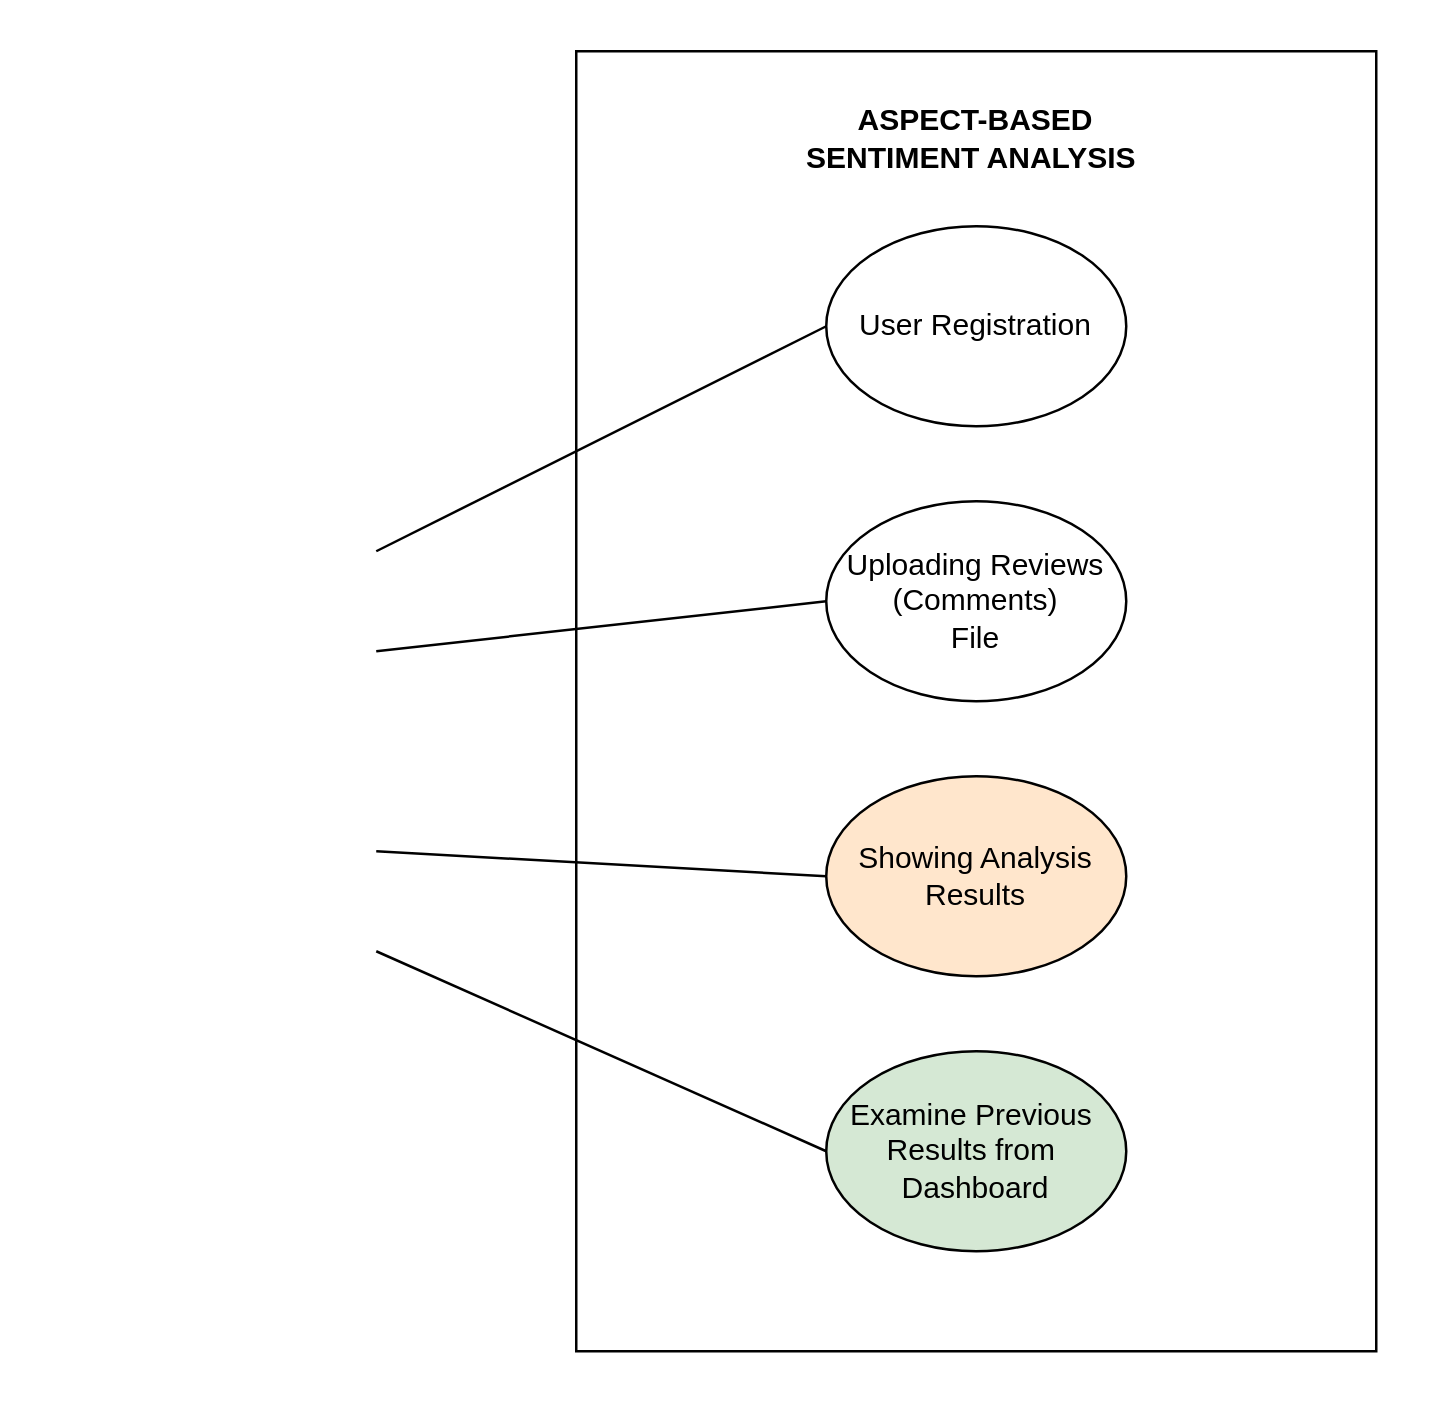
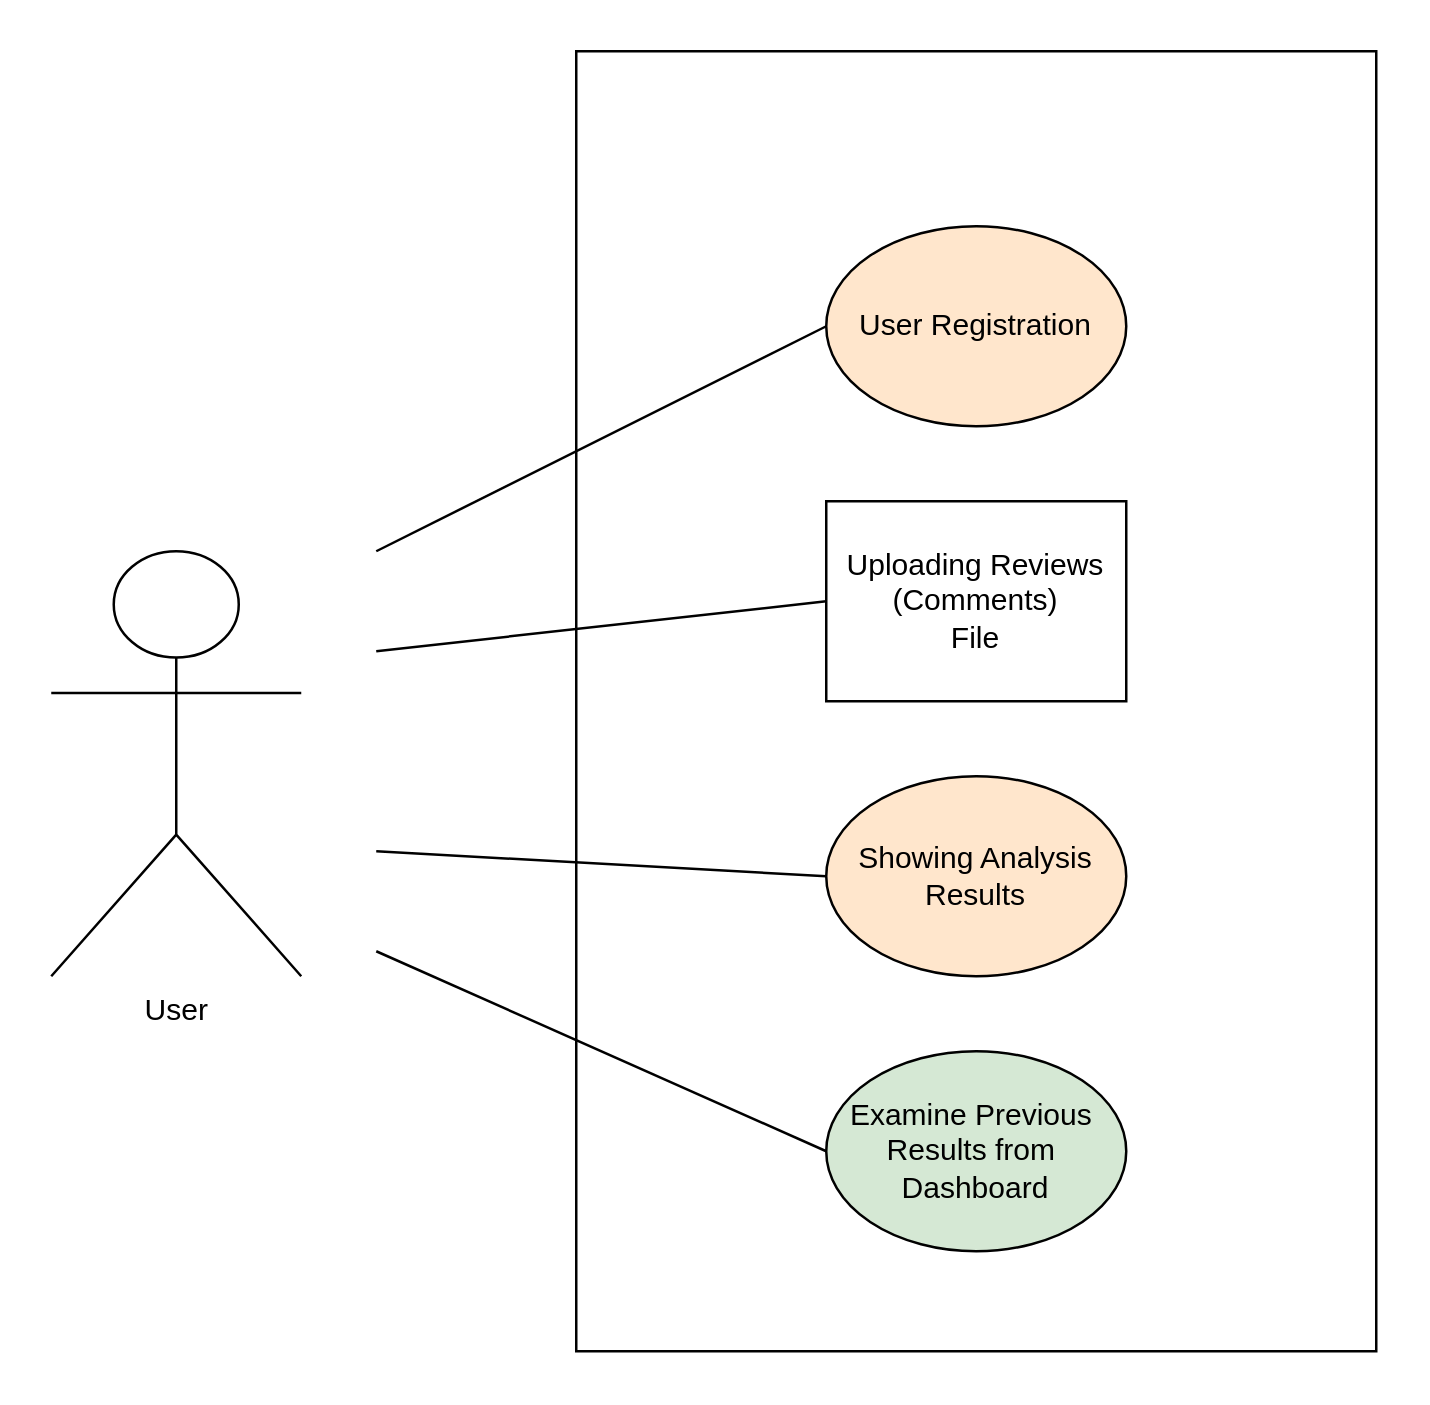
  <mxCell id="0" />
  <mxCell id="1" parent="0" />
  <mxCell id="2" value="" style="rounded=0;whiteSpace=wrap;html=1;direction=south;" parent="1" vertex="1"><mxGeometry x="230" y="20" width="320" height="520" as="geometry" /></mxCell>
- <mxCell id="4" value="User Registration" style="ellipse;whiteSpace=wrap;html=1;" parent="1" vertex="1"><mxGeometry x="330" y="90" width="120" height="80" as="geometry" /></mxCell>
- <mxCell id="5" value="Uploading Reviews (Comments)&lt;br&gt;File" style="ellipse;whiteSpace=wrap;html=1;" parent="1" vertex="1"><mxGeometry x="330" y="200" width="120" height="80" as="geometry" /></mxCell>
+ <mxCell id="3" value="User" style="shape=umlActor;verticalLabelPosition=bottom;verticalAlign=top;html=1;outlineConnect=0;" parent="1" vertex="1"><mxGeometry x="20" y="220" width="100" height="170" as="geometry" /></mxCell>
+ <mxCell id="4" value="User Registration" style="ellipse;whiteSpace=wrap;html=1;fillColor=#ffe6cc;" parent="1" vertex="1"><mxGeometry x="330" y="90" width="120" height="80" as="geometry" /></mxCell>
+ <mxCell id="5" value="Uploading Reviews (Comments)&lt;br&gt;File" style="whiteSpace=wrap;html=1;rounded=0;" parent="1" vertex="1"><mxGeometry x="330" y="200" width="120" height="80" as="geometry" /></mxCell>
  <mxCell id="6" value="Showing Analysis&lt;br&gt;Results" style="ellipse;whiteSpace=wrap;html=1;fillColor=#ffe6cc;" parent="1" vertex="1"><mxGeometry x="330" y="310" width="120" height="80" as="geometry" /></mxCell>
  <mxCell id="7" value="Examine Previous&amp;nbsp;&lt;br&gt;Results from&amp;nbsp;&lt;br&gt;Dashboard" style="ellipse;whiteSpace=wrap;html=1;fillColor=#d5e8d4;" parent="1" vertex="1"><mxGeometry x="330" y="420" width="120" height="80" as="geometry" /></mxCell>
- <mxCell id="8" value="&lt;b&gt;ASPECT-BASED SENTIMENT ANALYSIS&amp;nbsp;&lt;/b&gt;" style="text;html=1;strokeColor=none;fillColor=none;align=center;verticalAlign=middle;whiteSpace=wrap;rounded=0;" parent="1" vertex="1"><mxGeometry x="312" y="40" width="156" height="30" as="geometry" /></mxCell>
  <mxCell id="9" value="" style="endArrow=none;html=1;rounded=0;entryX=0;entryY=0.5;entryDx=0;entryDy=0;" edge="1" parent="1" target="4"><mxGeometry width="50" height="50" relative="1" as="geometry"><mxPoint x="150" y="220" as="sourcePoint" /><mxPoint x="430" y="350" as="targetPoint" /></mxGeometry></mxCell>
  <mxCell id="10" value="" style="endArrow=none;html=1;rounded=0;entryX=0;entryY=0.5;entryDx=0;entryDy=0;" edge="1" parent="1" target="5"><mxGeometry width="50" height="50" relative="1" as="geometry"><mxPoint x="150" y="260" as="sourcePoint" /><mxPoint x="340" y="140" as="targetPoint" /></mxGeometry></mxCell>
  <mxCell id="11" value="" style="endArrow=none;html=1;rounded=0;entryX=0;entryY=0.5;entryDx=0;entryDy=0;" edge="1" parent="1" target="6"><mxGeometry width="50" height="50" relative="1" as="geometry"><mxPoint x="150" y="340" as="sourcePoint" /><mxPoint x="340" y="250" as="targetPoint" /></mxGeometry></mxCell>
  <mxCell id="12" value="" style="endArrow=none;html=1;rounded=0;entryX=0;entryY=0.5;entryDx=0;entryDy=0;" edge="1" parent="1" target="7"><mxGeometry width="50" height="50" relative="1" as="geometry"><mxPoint x="150" y="380" as="sourcePoint" /><mxPoint x="350" y="260" as="targetPoint" /></mxGeometry></mxCell>
